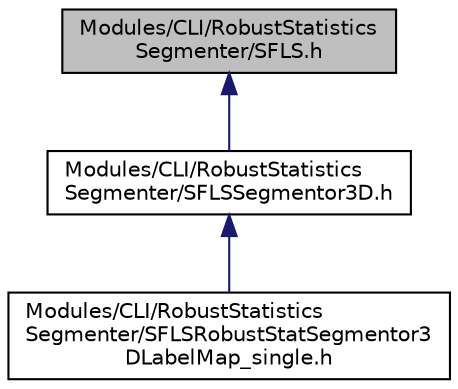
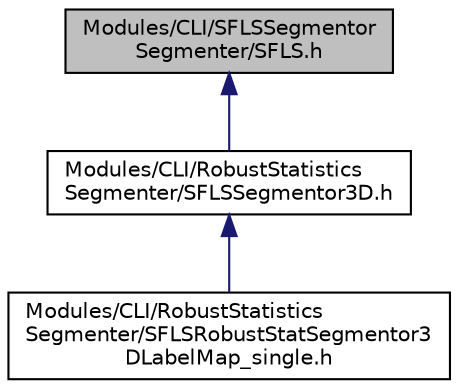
  digraph {
    node [color=black fontname=Helvetica fontsize=10 shape=record]
    edge [color=midnightblue dir=back fontname=Helvetica fontsize=10 labelfontname=Helvetica labelfontsize=10 style=solid]
-   n1 [fillcolor=grey75 fontcolor=black height=0.2 label="Modules/CLI/RobustStatistics\lSegmenter/SFLS.h" style=filled width=0.4]
+   n1 [fillcolor=grey75 fontcolor=black height=0.2 label="Modules/CLI/SFLSSegmentor\lSegmenter/SFLS.h" style=filled width=0.4]
    n2 [height=0.2 label="Modules/CLI/RobustStatistics\lSegmenter/SFLSSegmentor3D.h" width=0.4]
    n3 [height=0.2 label="Modules/CLI/RobustStatistics\lSegmenter/SFLSRobustStatSegmentor3\lDLabelMap_single.h" width=0.4]
    n1 -> n2
    n2 -> n3
  }
